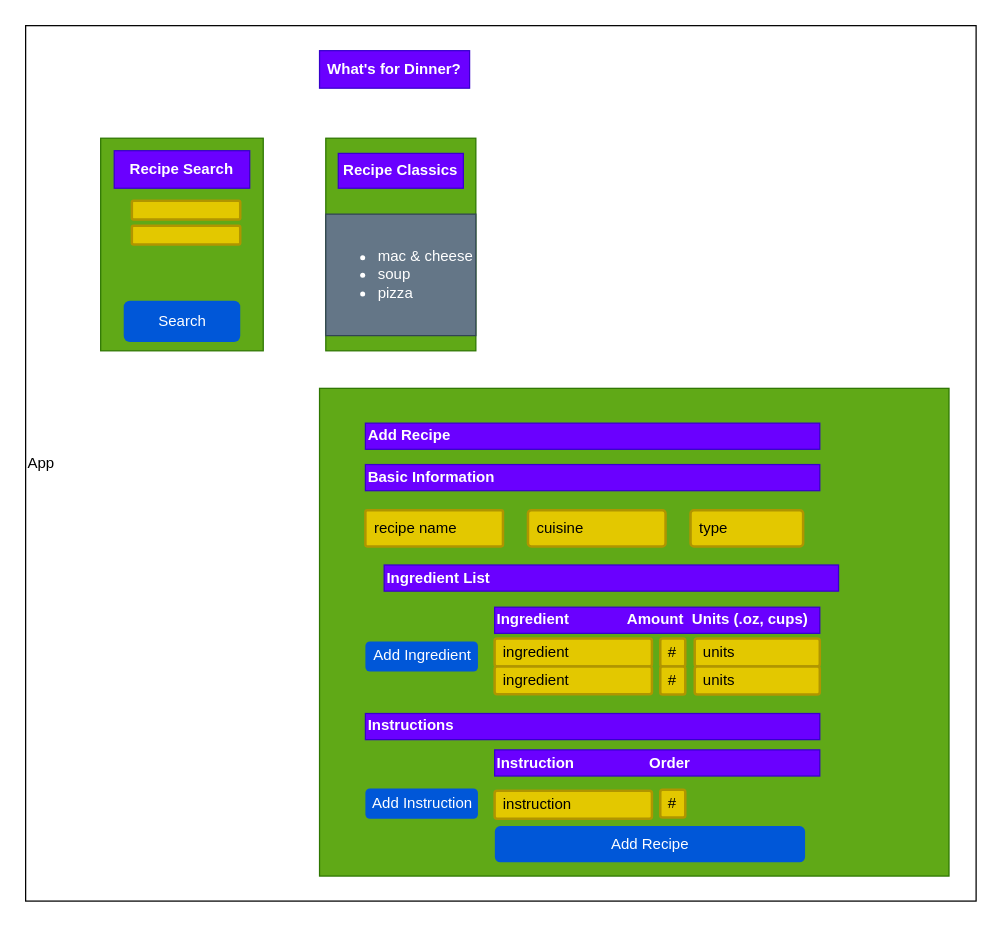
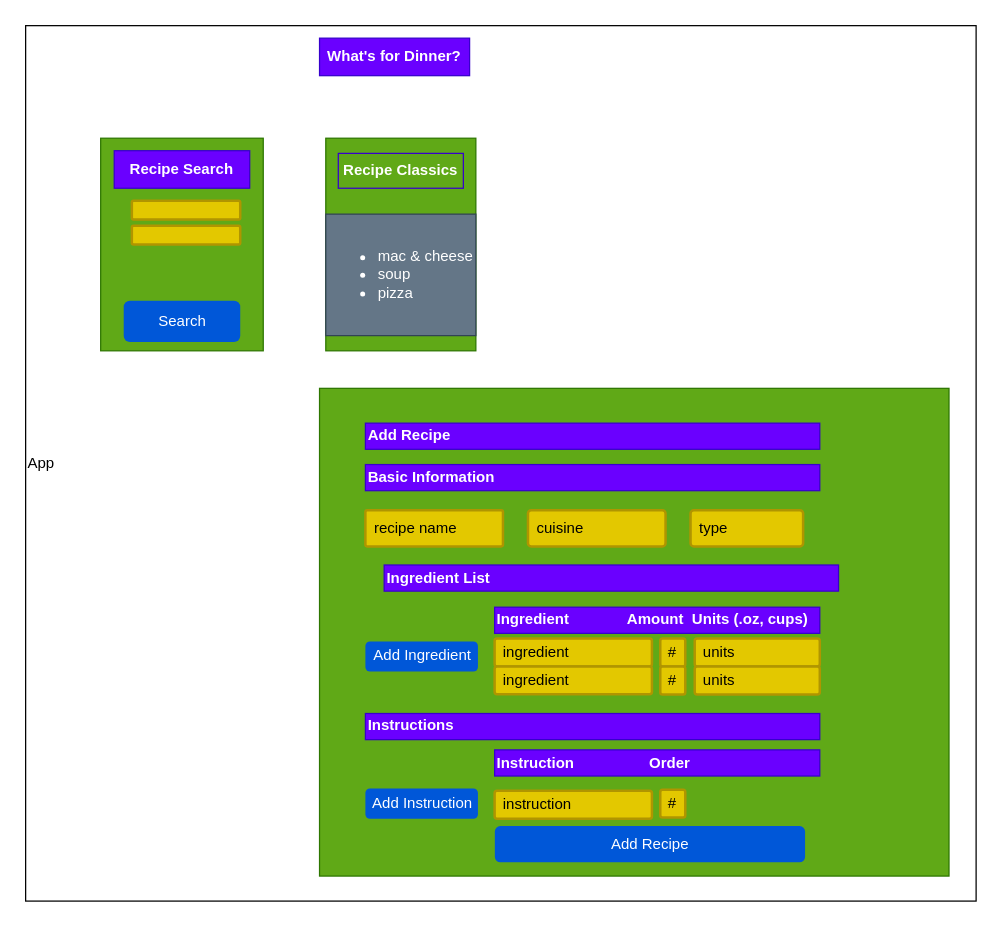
  <mxCell id="0" />
  <mxCell id="1" parent="0" />
  <mxCell id="2" value="" style="rounded=0;whiteSpace=wrap;html=1;fillColor=#60a917;gradientDirection=north;fontColor=#ffffff;strokeColor=#2D7600;" parent="1" vertex="1"><mxGeometry x="80" y="110" width="130" height="140" as="geometry" /></mxCell>
  <mxCell id="3" value="App" style="rounded=0;whiteSpace=wrap;html=1;align=left;" parent="1" vertex="1"><mxGeometry x="20" y="20" width="760" height="700" as="geometry" /></mxCell>
- <mxCell id="4" value="&lt;b&gt;What's for Dinner?&lt;/b&gt;" style="rounded=0;whiteSpace=wrap;html=1;fillColor=#6a00ff;fontColor=#ffffff;strokeColor=#3700CC;" parent="1" vertex="1"><mxGeometry x="255" y="40" width="120" height="30" as="geometry" /></mxCell>
+ <mxCell id="4" value="&lt;b&gt;What's for Dinner?&lt;/b&gt;" style="rounded=0;whiteSpace=wrap;html=1;fillColor=#6a00ff;fontColor=#ffffff;strokeColor=#3700CC;" parent="1" vertex="1"><mxGeometry x="255" y="30" width="120" height="30" as="geometry" /></mxCell>
  <mxCell id="5" value="" style="group;fillColor=none;gradientColor=default;" parent="1" vertex="1" connectable="0"><mxGeometry x="260" y="110" width="120" height="170" as="geometry" /></mxCell>
  <mxCell id="6" value="" style="rounded=0;whiteSpace=wrap;html=1;fillColor=#60a917;fontColor=#ffffff;strokeColor=#2D7600;" parent="5" vertex="1"><mxGeometry width="120" height="170" as="geometry" /></mxCell>
  <mxCell id="7" value="&lt;ul&gt;&lt;li&gt;mac &amp;amp; cheese&lt;/li&gt;&lt;li&gt;soup&lt;/li&gt;&lt;li&gt;pizza&lt;/li&gt;&lt;/ul&gt;" style="text;html=1;whiteSpace=wrap;verticalAlign=middle;overflow=hidden;fillColor=#647687;fontColor=#ffffff;strokeColor=#314354;" parent="5" vertex="1"><mxGeometry y="60.714" width="120" height="97.143" as="geometry" /></mxCell>
- <mxCell id="8" value="&lt;b&gt;Recipe Classics&lt;/b&gt;" style="rounded=0;whiteSpace=wrap;html=1;fillColor=#6a00ff;fontColor=#ffffff;strokeColor=#3700CC;" parent="5" vertex="1"><mxGeometry x="10" y="12.14" width="100" height="27.86" as="geometry" /></mxCell>
+ <mxCell id="8" value="&lt;b&gt;Recipe Classics&lt;/b&gt;" style="rounded=0;whiteSpace=wrap;html=1;fillColor=#60a917;fontColor=#ffffff;strokeColor=#3700CC;" parent="5" vertex="1"><mxGeometry x="10" y="12.14" width="100" height="27.86" as="geometry" /></mxCell>
  <mxCell id="9" value="" style="group;fillColor=#60a917;fontColor=#ffffff;strokeColor=#2D7600;container=0;" parent="1" vertex="1" connectable="0"><mxGeometry x="80" y="110" width="130" height="170" as="geometry" /></mxCell>
  <mxCell id="10" value="" style="rounded=0;whiteSpace=wrap;html=1;fillColor=#60a917;gradientDirection=east;fontColor=#ffffff;strokeColor=#2D7600;container=1;" parent="1" vertex="1"><mxGeometry x="255" y="310" width="503.33" height="390" as="geometry" /></mxCell>
  <mxCell id="11" value="&lt;b&gt;Add Recipe&lt;/b&gt;" style="rounded=0;whiteSpace=wrap;html=1;fillColor=#6a00ff;fontColor=#ffffff;strokeColor=#3700CC;align=left;" parent="10" vertex="1"><mxGeometry x="36.67" y="27.836" width="363.33" height="20.914" as="geometry" /></mxCell>
  <mxCell id="12" value="Add Recipe" style="rounded=1;fillColor=#0057D8;strokeColor=none;html=1;fontColor=#ffffff;align=center;verticalAlign=middle;fontStyle=0;fontSize=12;sketch=0;container=1;" parent="10" vertex="1"><mxGeometry x="140.18" y="350" width="248.06" height="29.01" as="geometry" /></mxCell>
  <mxCell id="13" value="recipe name" style="rounded=1;arcSize=5;align=left;spacingLeft=5;strokeColor=#B09500;html=1;strokeWidth=2;fontSize=12;fillColor=#e3c800;gradientDirection=north;fontColor=#000000;" vertex="1" parent="10"><mxGeometry x="36.67" y="97.503" width="110" height="28.889" as="geometry" /></mxCell>
  <mxCell id="14" value="type" style="rounded=1;arcSize=9;align=left;spacingLeft=5;strokeColor=#B09500;html=1;strokeWidth=2;fontSize=12;fillColor=#e3c800;gradientDirection=north;fontColor=#000000;" vertex="1" parent="10"><mxGeometry x="296.67" y="97.503" width="90" height="28.889" as="geometry" /></mxCell>
  <mxCell id="15" value="cuisine" style="rounded=1;arcSize=9;align=left;spacingLeft=5;strokeColor=#B09500;html=1;strokeWidth=2;fontSize=12;fillColor=#e3c800;gradientDirection=north;fontColor=#000000;" vertex="1" parent="10"><mxGeometry x="166.67" y="97.503" width="110" height="28.889" as="geometry" /></mxCell>
  <mxCell id="16" value="&lt;b&gt;Basic Information&lt;/b&gt;" style="rounded=0;whiteSpace=wrap;html=1;fillColor=#6a00ff;fontColor=#ffffff;strokeColor=#3700CC;align=left;" vertex="1" parent="10"><mxGeometry x="36.67" y="60.938" width="363.33" height="20.914" as="geometry" /></mxCell>
  <mxCell id="17" value="&lt;b&gt;Ingredient List&lt;/b&gt;" style="rounded=0;whiteSpace=wrap;html=1;fillColor=#6a00ff;fontColor=#ffffff;strokeColor=#3700CC;align=left;" vertex="1" parent="10"><mxGeometry x="51.67" y="141.25" width="363.33" height="20.914" as="geometry" /></mxCell>
  <mxCell id="18" value="Add Instruction" style="rounded=1;fillColor=#0057D8;strokeColor=none;html=1;fontColor=#ffffff;align=center;verticalAlign=middle;fontStyle=0;fontSize=12;sketch=0;container=1;" vertex="1" parent="10"><mxGeometry x="36.67" y="320" width="90" height="24.15" as="geometry" /></mxCell>
  <mxCell id="19" value="#" style="rounded=1;arcSize=9;align=left;spacingLeft=5;strokeColor=#B09500;html=1;strokeWidth=2;fontSize=12;fillColor=#e3c800;gradientDirection=north;fontColor=#000000;" vertex="1" parent="10"><mxGeometry x="272.46" y="200" width="20" height="22.35" as="geometry" /></mxCell>
  <mxCell id="20" value="units" style="rounded=1;arcSize=9;align=left;spacingLeft=5;strokeColor=#B09500;html=1;strokeWidth=2;fontSize=12;fillColor=#e3c800;gradientDirection=north;fontColor=#000000;" vertex="1" parent="10"><mxGeometry x="300" y="200.01" width="100" height="22.35" as="geometry" /></mxCell>
  <mxCell id="21" value="ingredient" style="rounded=1;arcSize=9;align=left;spacingLeft=5;strokeColor=#B09500;html=1;strokeWidth=2;fontSize=12;fillColor=#e3c800;gradientDirection=north;fontColor=#000000;" vertex="1" parent="10"><mxGeometry x="140.0" y="200.01" width="125.79" height="22.35" as="geometry" /></mxCell>
  <mxCell id="22" value="#" style="rounded=1;arcSize=9;align=left;spacingLeft=5;strokeColor=#B09500;html=1;strokeWidth=2;fontSize=12;fillColor=#e3c800;gradientDirection=north;fontColor=#000000;" vertex="1" parent="10"><mxGeometry x="272.46" y="222.37" width="20" height="22.35" as="geometry" /></mxCell>
  <mxCell id="23" value="units" style="rounded=1;arcSize=9;align=left;spacingLeft=5;strokeColor=#B09500;html=1;strokeWidth=2;fontSize=12;fillColor=#e3c800;gradientDirection=north;fontColor=#000000;" vertex="1" parent="10"><mxGeometry x="300.0" y="222.37" width="100" height="22.35" as="geometry" /></mxCell>
  <mxCell id="24" value="ingredient" style="rounded=1;arcSize=9;align=left;spacingLeft=5;strokeColor=#B09500;html=1;strokeWidth=2;fontSize=12;fillColor=#e3c800;gradientDirection=north;fontColor=#000000;" vertex="1" parent="10"><mxGeometry x="140.0" y="222.35" width="125.79" height="22.35" as="geometry" /></mxCell>
  <mxCell id="25" value="Add Ingredient" style="rounded=1;fillColor=#0057D8;strokeColor=none;html=1;fontColor=#ffffff;align=center;verticalAlign=middle;fontStyle=0;fontSize=12;sketch=0;container=1;" vertex="1" parent="10"><mxGeometry x="36.67" y="202.34" width="90" height="24.15" as="geometry" /></mxCell>
  <mxCell id="26" value="#" style="rounded=1;arcSize=9;align=left;spacingLeft=5;strokeColor=#B09500;html=1;strokeWidth=2;fontSize=12;fillColor=#e3c800;gradientDirection=north;fontColor=#000000;" vertex="1" parent="10"><mxGeometry x="272.46" y="320.9" width="20" height="22.35" as="geometry" /></mxCell>
  <mxCell id="27" value="instruction" style="rounded=1;arcSize=9;align=left;spacingLeft=5;strokeColor=#B09500;html=1;strokeWidth=2;fontSize=12;fillColor=#e3c800;gradientDirection=north;fontColor=#000000;" vertex="1" parent="10"><mxGeometry x="140.0" y="321.8" width="125.79" height="22.35" as="geometry" /></mxCell>
  <mxCell id="28" value="&lt;b&gt;Instructions&lt;/b&gt;" style="rounded=0;whiteSpace=wrap;html=1;fillColor=#6a00ff;fontColor=#ffffff;strokeColor=#3700CC;align=left;" vertex="1" parent="10"><mxGeometry x="36.67" y="260" width="363.33" height="20.914" as="geometry" /></mxCell>
  <mxCell id="29" value="&lt;b&gt;Ingredient&amp;nbsp; &amp;nbsp; &amp;nbsp; &amp;nbsp; &amp;nbsp; &amp;nbsp; &amp;nbsp; Amount&amp;nbsp; Units (.oz, cups)&lt;/b&gt;" style="rounded=0;whiteSpace=wrap;html=1;fillColor=#6a00ff;fontColor=#ffffff;strokeColor=#3700CC;align=left;" vertex="1" parent="10"><mxGeometry x="140" y="175" width="260" height="20.91" as="geometry" /></mxCell>
  <mxCell id="30" value="&lt;b&gt;Instruction&amp;nbsp; &amp;nbsp; &amp;nbsp; &amp;nbsp; &amp;nbsp; &amp;nbsp; &amp;nbsp; &amp;nbsp; &amp;nbsp; Order&lt;/b&gt;" style="rounded=0;whiteSpace=wrap;html=1;fillColor=#6a00ff;fontColor=#ffffff;strokeColor=#3700CC;align=left;" vertex="1" parent="10"><mxGeometry x="140" y="289.09" width="260" height="20.91" as="geometry" /></mxCell>
  <mxCell id="31" value="&lt;b&gt;Recipe Search&lt;/b&gt;" style="rounded=0;whiteSpace=wrap;html=1;fillColor=#6a00ff;fontColor=#ffffff;strokeColor=#3700CC;" parent="1" vertex="1"><mxGeometry x="90.833" y="120" width="108.333" height="30" as="geometry" /></mxCell>
  <mxCell id="32" value="" style="rounded=1;arcSize=9;align=left;spacingLeft=5;strokeColor=#B09500;html=1;strokeWidth=2;fontSize=12;fillColor=#e3c800;gradientDirection=north;fontColor=#000000;" parent="1" vertex="1"><mxGeometry x="104.917" y="180" width="86.667" height="15" as="geometry" /></mxCell>
  <mxCell id="33" value="Search" style="rounded=1;fillColor=#0057D8;strokeColor=none;html=1;fontColor=#ffffff;align=center;verticalAlign=middle;fontStyle=0;fontSize=12;sketch=0;container=1;" parent="1" vertex="1"><mxGeometry x="98.417" y="240" width="93.167" height="33" as="geometry" /></mxCell>
  <mxCell id="34" value="" style="rounded=1;arcSize=9;align=left;spacingLeft=5;strokeColor=#B09500;html=1;strokeWidth=2;fontSize=12;fillColor=#e3c800;gradientDirection=north;fontColor=#000000;" parent="1" vertex="1"><mxGeometry x="104.917" y="160" width="86.667" height="15" as="geometry" /></mxCell>
